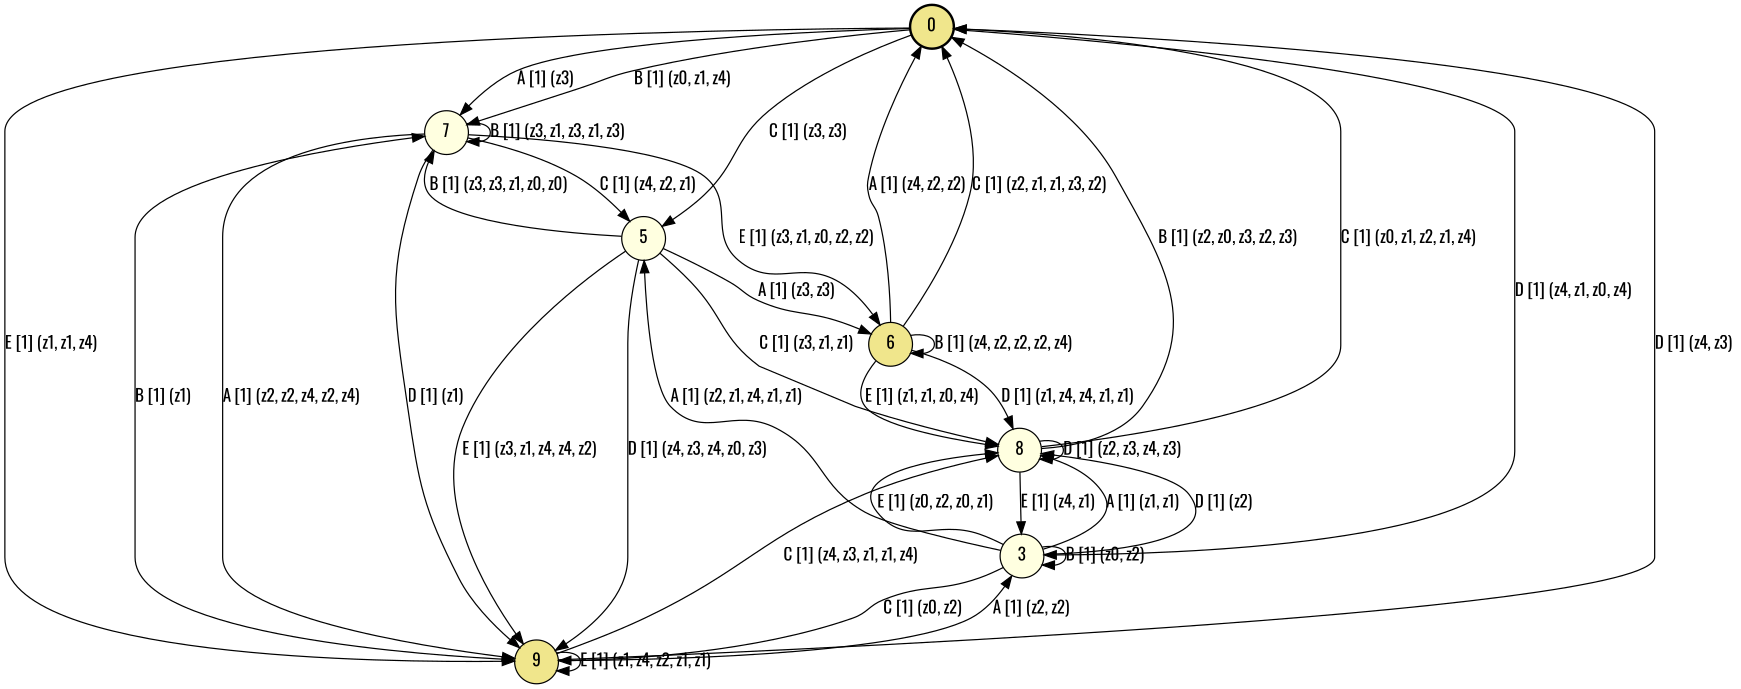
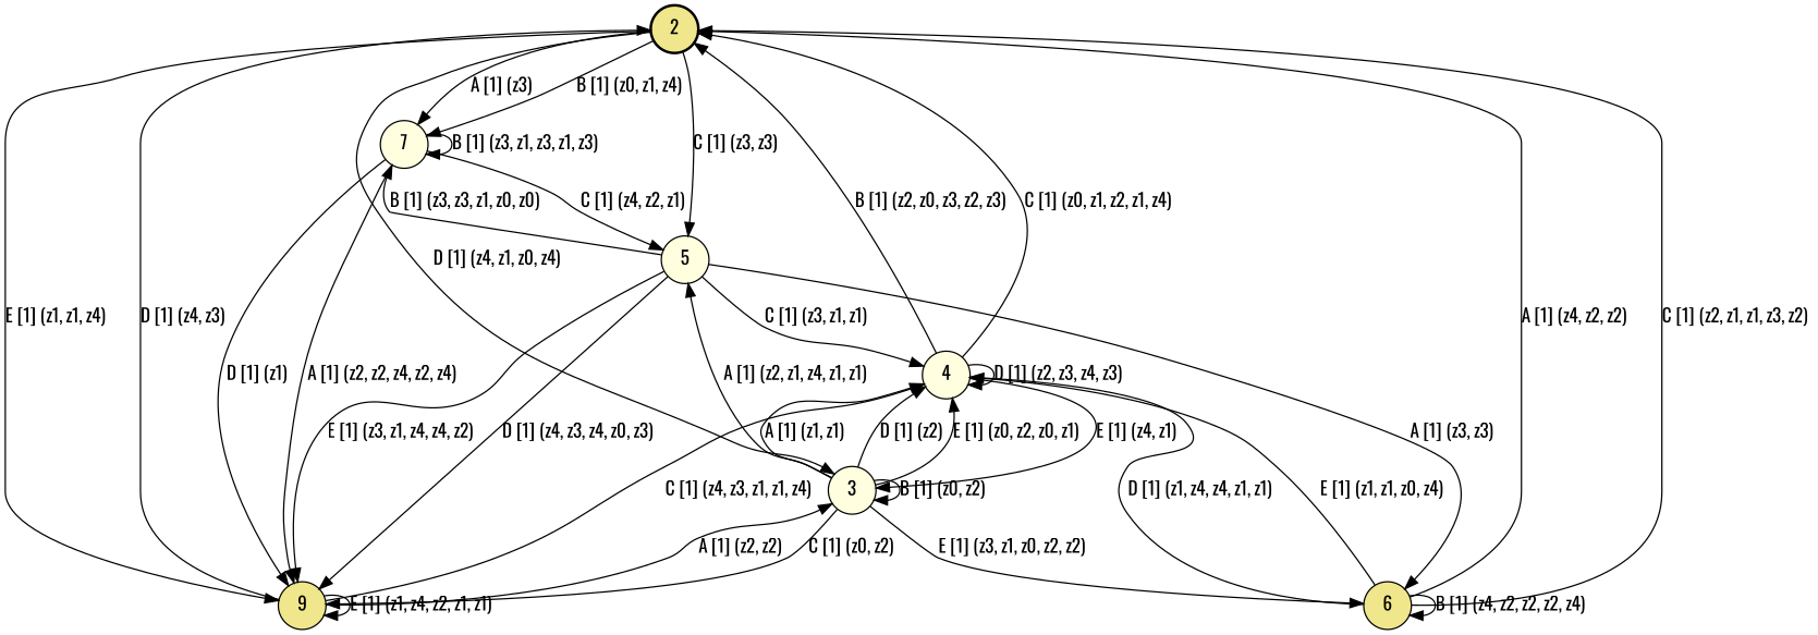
  digraph {
    fontname=Oswald
    node [fillcolor=lightyellow fontname=Oswald shape=circle style=filled]
    edge [fontname=Oswald]
-   0 [fillcolor=khaki style="bold,filled"]
+   0 [fillcolor=khaki style="bold,filled" label=2]
    n2 [label=7]
    5
    n4 [fillcolor=khaki label=9]
    3
    6 [fillcolor=khaki]
-   4 [label=8]
+   4
    0 -> n2 [label="A [1] (z3) "]
    0 -> n2 [label="B [1] (z0, z1, z4) "]
    0 -> 5 [label="C [1] (z3, z3) "]
    0 -> n4 [label="E [1] (z1, z1, z4) "]
    0 -> 3 [label="D [1] (z4, z1, z0, z4) "]
    n2 -> n2 [label="B [1] (z3, z1, z3, z1, z3) "]
    n2 -> 5 [label="C [1] (z4, z2, z1) "]
    n2 -> n4 [label="A [1] (z2, z2, z4, z2, z4) "]
    n2 -> n4 [label="D [1] (z1) "]
-   n2 -> 6 [label="E [1] (z3, z1, z0, z2, z2) "]
+   3 -> 6 [label="E [1] (z3, z1, z0, z2, z2) "]
    5 -> n2 [label="B [1] (z3, z3, z1, z0, z0) "]
    5 -> n4 [label="D [1] (z4, z3, z4, z0, z3) "]
    5 -> n4 [label="E [1] (z3, z1, z4, z4, z2) "]
    5 -> 6 [label="A [1] (z3, z3) "]
    5 -> 4 [label="C [1] (z3, z1, z1) "]
    n4 -> 0 [label="D [1] (z4, z3) "]
-   n4 -> n2 [label="B [1] (z1) "]
    n4 -> n4 [label="E [1] (z1, z4, z2, z1, z1) "]
    n4 -> 3 [label="A [1] (z2, z2) "]
    n4 -> 4 [label="C [1] (z4, z3, z1, z1, z4) "]
    3 -> 5 [label="A [1] (z2, z1, z4, z1, z1) "]
    3 -> n4 [label="C [1] (z0, z2) "]
    3 -> 3 [label="B [1] (z0, z2) "]
    3 -> 4 [label="A [1] (z1, z1) "]
    3 -> 4 [label="D [1] (z2) "]
    3 -> 4 [label="E [1] (z0, z2, z0, z1) "]
    6 -> 0 [label="A [1] (z4, z2, z2) "]
    6 -> 0 [label="C [1] (z2, z1, z1, z3, z2) "]
    6 -> 6 [label="B [1] (z4, z2, z2, z2, z4) "]
    6 -> 4 [label="D [1] (z1, z4, z4, z1, z1) "]
    6 -> 4 [label="E [1] (z1, z1, z0, z4) "]
    4 -> 0 [label="B [1] (z2, z0, z3, z2, z3) "]
    4 -> 0 [label="C [1] (z0, z1, z2, z1, z4) "]
    4 -> 3 [label="E [1] (z4, z1) "]
    4 -> 4 [label="D [1] (z2, z3, z4, z3) "]
  }
